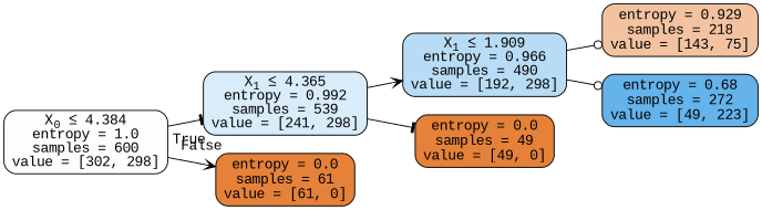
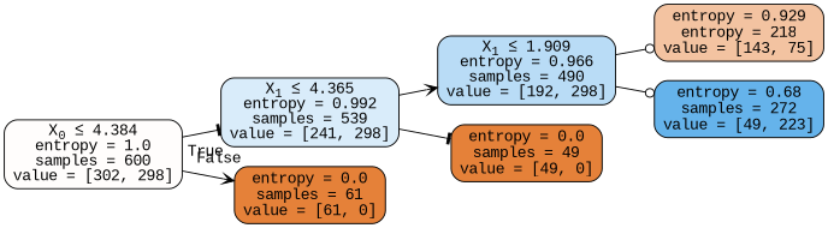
  digraph {
    rankdir=LR
    fontname="Liberation Mono"
    node [color=black fillcolor="#e58139" fontname="Liberation Mono" shape=box style="filled, rounded"]
    edge [fontname="Liberation Mono" arrowhead=tee]
    n1 [fillcolor="#fffdfc" label=<X<SUB>0</SUB> &le; 4.384<br/>entropy = 1.0<br/>samples = 600<br/>value = [302, 298]>]
    n2 [fillcolor="#d9ecfa" label=<X<SUB>1</SUB> &le; 4.365<br/>entropy = 0.992<br/>samples = 539<br/>value = [241, 298]>]
    n3 [label=<entropy = 0.0<br/>samples = 61<br/>value = [61, 0]>]
    n4 [fillcolor="#b9dcf6" label=<X<SUB>1</SUB> &le; 1.909<br/>entropy = 0.966<br/>samples = 490<br/>value = [192, 298]>]
    n5 [label=<entropy = 0.0<br/>samples = 49<br/>value = [49, 0]>]
-   n6 [fillcolor="#f3c3a1" label=<entropy = 0.929<br/>samples = 218<br/>value = [143, 75]>]
+   n6 [fillcolor="#f3c3a1" label=<entropy = 0.929<br/>entropy = 218<br/>value = [143, 75]>]
    n7 [fillcolor="#65b3eb" label=<entropy = 0.68<br/>samples = 272<br/>value = [49, 223]>]
    n1 -> n2 [headlabel=True labelangle=45 labeldistance=2.5]
    n1 -> n3 [headlabel=False labelangle=-45 labeldistance=2.5 arrowhead=vee]
    n2 -> n4 [arrowhead=vee]
    n2 -> n5
    n4 -> n6 [arrowhead=odot]
    n4 -> n7 [arrowhead=odot]
  }
